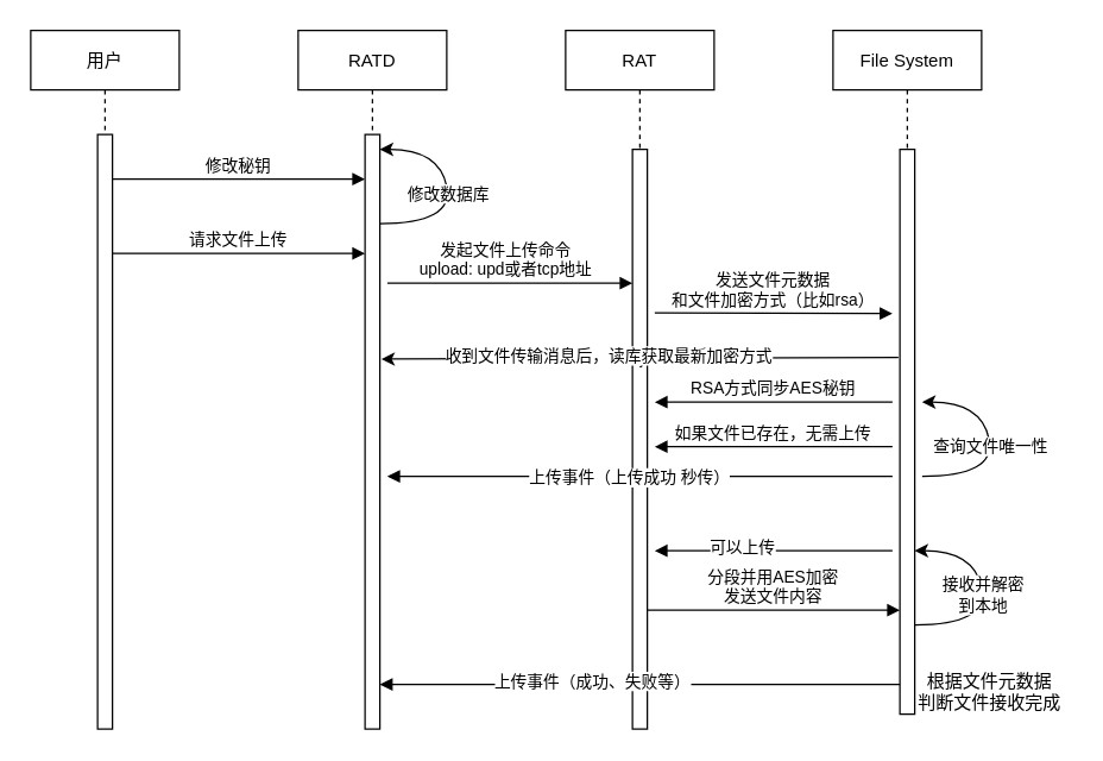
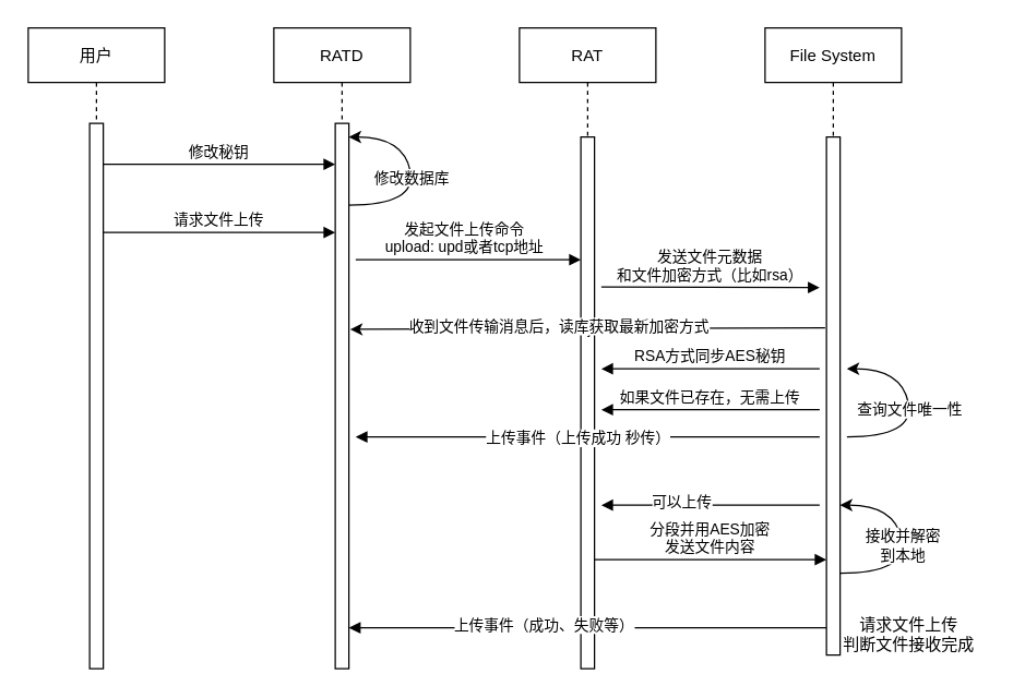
  <mxCell id="0" />
  <mxCell id="1" parent="0" />
  <mxCell id="2" value="RATD" style="shape=umlLifeline;perimeter=lifelinePerimeter;container=1;collapsible=0;recursiveResize=0;rounded=0;shadow=0;strokeWidth=1;" parent="1" vertex="1"><mxGeometry x="200" y="20" width="100" height="470" as="geometry" /></mxCell>
  <mxCell id="3" value="" style="points=[];perimeter=orthogonalPerimeter;rounded=0;shadow=0;strokeWidth=1;" parent="2" vertex="1"><mxGeometry x="45" y="70" width="10" height="400" as="geometry" /></mxCell>
  <mxCell id="4" value="File System" style="shape=umlLifeline;perimeter=lifelinePerimeter;container=1;collapsible=0;recursiveResize=0;rounded=0;shadow=0;strokeWidth=1;" parent="1" vertex="1"><mxGeometry x="560" y="20" width="100" height="460" as="geometry" /></mxCell>
  <mxCell id="5" value="" style="points=[];perimeter=orthogonalPerimeter;rounded=0;shadow=0;strokeWidth=1;" parent="4" vertex="1"><mxGeometry x="45" y="80" width="10" height="380" as="geometry" /></mxCell>
  <mxCell id="6" value="用户" style="shape=umlLifeline;perimeter=lifelinePerimeter;container=1;collapsible=0;recursiveResize=0;rounded=0;shadow=0;strokeWidth=1;" parent="1" vertex="1"><mxGeometry x="20" y="20" width="100" height="470" as="geometry" /></mxCell>
  <mxCell id="7" value="" style="points=[];perimeter=orthogonalPerimeter;rounded=0;shadow=0;strokeWidth=1;" parent="6" vertex="1"><mxGeometry x="45" y="70" width="10" height="400" as="geometry" /></mxCell>
  <mxCell id="8" value="修改秘钥" style="verticalAlign=bottom;endArrow=block;entryX=0;entryY=0;shadow=0;strokeWidth=1;" parent="1" edge="1"><mxGeometry relative="1" as="geometry"><mxPoint x="75" y="120" as="sourcePoint" /><mxPoint x="245" y="120" as="targetPoint" /></mxGeometry></mxCell>
  <mxCell id="9" value="修改数据库" style="curved=1;endArrow=classic;html=1;" parent="1" edge="1"><mxGeometry width="50" height="50" relative="1" as="geometry"><mxPoint x="255" y="150" as="sourcePoint" /><mxPoint x="255" y="100" as="targetPoint" /><Array as="points"><mxPoint x="305" y="150" /><mxPoint x="295" y="100" /><mxPoint x="255" y="100" /></Array></mxGeometry></mxCell>
  <mxCell id="10" value="RAT" style="shape=umlLifeline;perimeter=lifelinePerimeter;container=1;collapsible=0;recursiveResize=0;rounded=0;shadow=0;strokeWidth=1;" vertex="1" parent="1"><mxGeometry x="380" y="20" width="100" height="470" as="geometry" /></mxCell>
  <mxCell id="11" value="" style="points=[];perimeter=orthogonalPerimeter;rounded=0;shadow=0;strokeWidth=1;" vertex="1" parent="10"><mxGeometry x="45" y="80" width="10" height="390" as="geometry" /></mxCell>
  <mxCell id="12" value="请求文件上传" style="verticalAlign=bottom;endArrow=block;entryX=0;entryY=0;shadow=0;strokeWidth=1;" edge="1" parent="1"><mxGeometry relative="1" as="geometry"><mxPoint x="75" y="170" as="sourcePoint" /><mxPoint x="245" y="170" as="targetPoint" /></mxGeometry></mxCell>
  <mxCell id="13" value="发起文件上传命令&#10;upload: upd或者tcp地址" style="verticalAlign=bottom;endArrow=block;shadow=0;strokeWidth=1;" edge="1" parent="1"><mxGeometry x="-0.03" relative="1" as="geometry"><mxPoint x="260" y="190" as="sourcePoint" /><mxPoint x="425" y="190" as="targetPoint" /><Array as="points"><mxPoint x="330" y="190" /></Array><mxPoint as="offset" /></mxGeometry></mxCell>
  <mxCell id="14" value="发送文件元数据&#10;和文件加密方式（比如rsa）" style="verticalAlign=bottom;endArrow=block;shadow=0;strokeWidth=1;" edge="1" parent="1"><mxGeometry relative="1" as="geometry"><mxPoint x="440" y="210" as="sourcePoint" /><mxPoint x="600" y="210.5" as="targetPoint" /></mxGeometry></mxCell>
  <mxCell id="15" value="查询文件唯一性" style="curved=1;endArrow=classic;html=1;" edge="1" parent="1"><mxGeometry width="50" height="50" relative="1" as="geometry"><mxPoint x="620" y="320" as="sourcePoint" /><mxPoint x="620" y="270" as="targetPoint" /><Array as="points"><mxPoint x="670" y="320" /><mxPoint x="660" y="270" /><mxPoint x="620" y="270" /></Array></mxGeometry></mxCell>
  <mxCell id="16" value="如果文件已存在，无需上传" style="verticalAlign=bottom;endArrow=block;entryX=1;entryY=0.474;shadow=0;strokeWidth=1;entryDx=0;entryDy=0;entryPerimeter=0;" edge="1" parent="1"><mxGeometry relative="1" as="geometry"><mxPoint x="600" y="300" as="sourcePoint" /><mxPoint x="440" y="300.06" as="targetPoint" /><Array as="points"><mxPoint x="530" y="300" /></Array></mxGeometry></mxCell>
  <mxCell id="17" value="分段并用AES加密&#10;发送文件内容" style="verticalAlign=bottom;endArrow=block;entryX=0;entryY=0;shadow=0;strokeWidth=1;" edge="1" parent="1"><mxGeometry relative="1" as="geometry"><mxPoint x="435" y="410" as="sourcePoint" /><mxPoint x="605" y="410" as="targetPoint" /></mxGeometry></mxCell>
  <mxCell id="18" value="接收并解密&lt;br&gt;到本地" style="curved=1;endArrow=classic;html=1;" edge="1" parent="1"><mxGeometry width="50" height="50" relative="1" as="geometry"><mxPoint x="615" y="420" as="sourcePoint" /><mxPoint x="615" y="370" as="targetPoint" /><Array as="points"><mxPoint x="665" y="420" /><mxPoint x="655" y="370" /><mxPoint x="615" y="370" /></Array></mxGeometry></mxCell>
- <mxCell id="19" value="根据文件元数据&lt;br&gt;判断文件接收完成" style="text;html=1;align=center;verticalAlign=middle;resizable=0;points=[];autosize=1;strokeColor=none;" vertex="1" parent="1"><mxGeometry x="610" y="450" width="110" height="30" as="geometry" /></mxCell>
+ <mxCell id="19" value="请求文件上传&lt;br&gt;判断文件接收完成" style="text;html=1;align=center;verticalAlign=middle;resizable=0;points=[];autosize=1;strokeColor=none;" vertex="1" parent="1"><mxGeometry x="610" y="450" width="110" height="30" as="geometry" /></mxCell>
  <mxCell id="20" value="" style="verticalAlign=bottom;endArrow=block;shadow=0;strokeWidth=1;" edge="1" parent="1"><mxGeometry relative="1" as="geometry"><mxPoint x="605" y="460" as="sourcePoint" /><mxPoint x="255" y="460" as="targetPoint" /><Array as="points"><mxPoint x="525" y="460" /></Array></mxGeometry></mxCell>
  <mxCell id="21" value="上传事件（成功、失败等）" style="edgeLabel;html=1;align=center;verticalAlign=middle;resizable=0;points=[];" vertex="1" connectable="0" parent="20"><mxGeometry x="0.189" y="-3" relative="1" as="geometry"><mxPoint as="offset" /></mxGeometry></mxCell>
  <mxCell id="22" value="lj" style="endArrow=classic;html=1;exitX=-0.2;exitY=0.153;exitDx=0;exitDy=0;exitPerimeter=0;entryX=1;entryY=0.173;entryDx=0;entryDy=0;entryPerimeter=0;" edge="1" parent="1"><mxGeometry width="50" height="50" relative="1" as="geometry"><mxPoint x="604" y="240" as="sourcePoint" /><mxPoint x="256" y="241.06" as="targetPoint" /></mxGeometry></mxCell>
  <mxCell id="23" value="收到文件传输消息后，读库获取最新加密方式" style="edgeLabel;html=1;align=center;verticalAlign=middle;resizable=0;points=[];" vertex="1" connectable="0" parent="22"><mxGeometry x="0.122" y="-2" relative="1" as="geometry"><mxPoint as="offset" /></mxGeometry></mxCell>
  <mxCell id="24" value="" style="verticalAlign=bottom;endArrow=block;shadow=0;strokeWidth=1;" edge="1" parent="1"><mxGeometry relative="1" as="geometry"><mxPoint x="600" y="320" as="sourcePoint" /><mxPoint x="260" y="320" as="targetPoint" /><Array as="points"><mxPoint x="520" y="320" /></Array></mxGeometry></mxCell>
  <mxCell id="25" value="上传事件（上传成功 秒传）" style="edgeLabel;html=1;align=center;verticalAlign=middle;resizable=0;points=[];" vertex="1" connectable="0" parent="24"><mxGeometry x="0.046" relative="1" as="geometry"><mxPoint as="offset" /></mxGeometry></mxCell>
  <mxCell id="26" value="" style="verticalAlign=bottom;endArrow=block;entryX=1;entryY=0.474;shadow=0;strokeWidth=1;entryDx=0;entryDy=0;entryPerimeter=0;" edge="1" parent="1"><mxGeometry relative="1" as="geometry"><mxPoint x="600" y="370" as="sourcePoint" /><mxPoint x="440" y="370.06" as="targetPoint" /><Array as="points"><mxPoint x="530" y="370" /></Array></mxGeometry></mxCell>
  <mxCell id="27" value="可以上传" style="edgeLabel;html=1;align=center;verticalAlign=middle;resizable=0;points=[];" vertex="1" connectable="0" parent="26"><mxGeometry x="0.263" y="-3" relative="1" as="geometry"><mxPoint as="offset" /></mxGeometry></mxCell>
  <mxCell id="28" value="RSA方式同步AES秘钥" style="verticalAlign=bottom;endArrow=block;entryX=1;entryY=0.474;shadow=0;strokeWidth=1;entryDx=0;entryDy=0;entryPerimeter=0;" edge="1" parent="1"><mxGeometry relative="1" as="geometry"><mxPoint x="600" y="270" as="sourcePoint" /><mxPoint x="440" y="270.06" as="targetPoint" /><Array as="points"><mxPoint x="530" y="270" /></Array></mxGeometry></mxCell>
